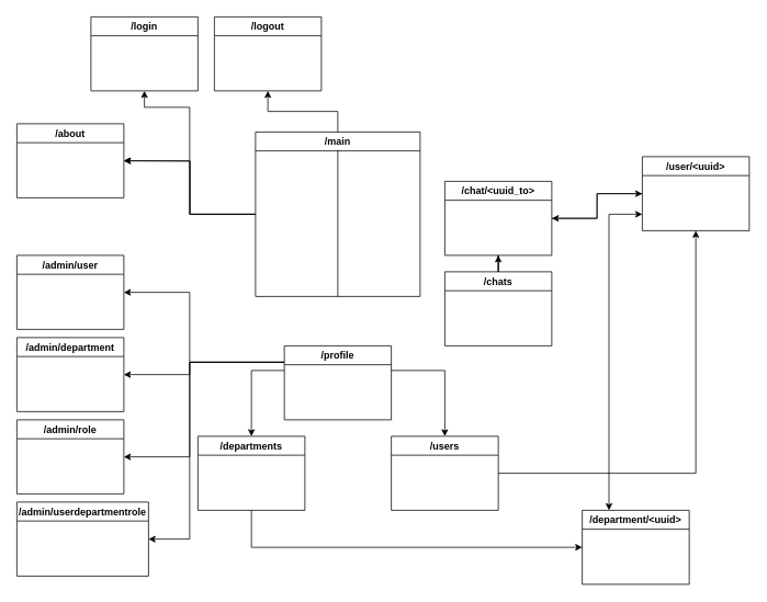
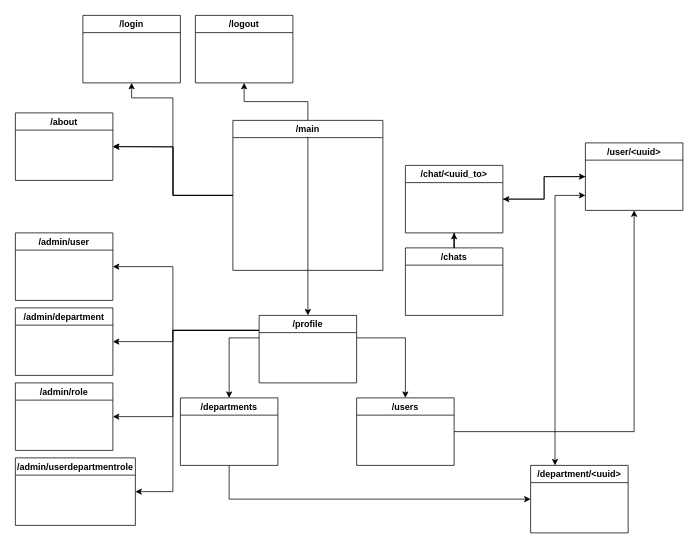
  <mxCell id="0" />
  <mxCell id="1" parent="0" />
  <mxCell id="2" style="edgeStyle=orthogonalEdgeStyle;rounded=0;orthogonalLoop=1;jettySize=auto;html=1;entryX=0.5;entryY=1;entryDx=0;entryDy=0;" edge="1" parent="1" source="7" target="9"><mxGeometry relative="1" as="geometry"><Array as="points"><mxPoint x="230" y="260" /><mxPoint x="230" y="130" /><mxPoint x="175" y="130" /></Array></mxGeometry></mxCell>
  <mxCell id="3" style="edgeStyle=orthogonalEdgeStyle;rounded=0;orthogonalLoop=1;jettySize=auto;html=1;entryX=0.5;entryY=1;entryDx=0;entryDy=0;" edge="1" parent="1" source="7" target="10"><mxGeometry relative="1" as="geometry" /></mxCell>
  <mxCell id="4" style="edgeStyle=orthogonalEdgeStyle;rounded=0;orthogonalLoop=1;jettySize=auto;html=1;" edge="1" parent="1" source="7"><mxGeometry relative="1" as="geometry"><mxPoint x="150" y="195" as="targetPoint" /></mxGeometry></mxCell>
+ <mxCell id="5" style="edgeStyle=orthogonalEdgeStyle;rounded=0;orthogonalLoop=1;jettySize=auto;html=1;entryX=0.5;entryY=0;entryDx=0;entryDy=0;" edge="1" parent="1" source="7" target="18"><mxGeometry relative="1" as="geometry" /></mxCell>
  <mxCell id="6" style="edgeStyle=orthogonalEdgeStyle;rounded=0;orthogonalLoop=1;jettySize=auto;html=1;" edge="1" parent="1" source="7" target="11"><mxGeometry relative="1" as="geometry" /></mxCell>
  <mxCell id="7" value="/main" style="swimlane;gradientColor=none;sketch=0;" vertex="1" parent="1"><mxGeometry x="310" y="160" width="200" height="200" as="geometry" /></mxCell>
  <mxCell id="8" value="" style="endArrow=none;html=1;entryX=0.5;entryY=1;entryDx=0;entryDy=0;" edge="1" parent="1" target="7"><mxGeometry width="50" height="50" relative="1" as="geometry"><mxPoint x="410" y="182" as="sourcePoint" /><mxPoint x="450" y="230" as="targetPoint" /></mxGeometry></mxCell>
  <mxCell id="9" value="/login" style="swimlane;gradientColor=none;sketch=0;" vertex="1" parent="1"><mxGeometry x="110" y="20" width="130" height="90" as="geometry" /></mxCell>
  <mxCell id="10" value="/logout" style="swimlane;gradientColor=none;sketch=0;" vertex="1" parent="1"><mxGeometry x="260" y="20" width="130" height="90" as="geometry" /></mxCell>
  <mxCell id="11" value="/about" style="swimlane;gradientColor=none;sketch=0;" vertex="1" parent="1"><mxGeometry x="20" y="150" width="130" height="90" as="geometry" /></mxCell>
  <mxCell id="12" style="edgeStyle=orthogonalEdgeStyle;rounded=0;orthogonalLoop=1;jettySize=auto;html=1;entryX=0.5;entryY=0;entryDx=0;entryDy=0;" edge="1" parent="1" source="18" target="27"><mxGeometry relative="1" as="geometry"><Array as="points"><mxPoint x="540" y="450" /></Array></mxGeometry></mxCell>
  <mxCell id="13" style="edgeStyle=orthogonalEdgeStyle;rounded=0;orthogonalLoop=1;jettySize=auto;html=1;entryX=0.5;entryY=0;entryDx=0;entryDy=0;" edge="1" parent="1" source="18" target="29"><mxGeometry relative="1" as="geometry"><Array as="points"><mxPoint x="305" y="450" /></Array></mxGeometry></mxCell>
  <mxCell id="14" style="edgeStyle=orthogonalEdgeStyle;rounded=0;orthogonalLoop=1;jettySize=auto;html=1;entryX=1;entryY=0.5;entryDx=0;entryDy=0;" edge="1" parent="1" source="18" target="31"><mxGeometry relative="1" as="geometry"><Array as="points"><mxPoint x="230" y="440" /><mxPoint x="230" y="355" /></Array></mxGeometry></mxCell>
  <mxCell id="15" style="edgeStyle=orthogonalEdgeStyle;rounded=0;orthogonalLoop=1;jettySize=auto;html=1;entryX=1;entryY=0.5;entryDx=0;entryDy=0;" edge="1" parent="1" source="18" target="32"><mxGeometry relative="1" as="geometry"><Array as="points"><mxPoint x="230" y="440" /><mxPoint x="230" y="455" /></Array></mxGeometry></mxCell>
  <mxCell id="16" style="edgeStyle=orthogonalEdgeStyle;rounded=0;orthogonalLoop=1;jettySize=auto;html=1;entryX=1;entryY=0.5;entryDx=0;entryDy=0;" edge="1" parent="1" source="18" target="33"><mxGeometry relative="1" as="geometry"><Array as="points"><mxPoint x="230" y="440" /><mxPoint x="230" y="555" /></Array></mxGeometry></mxCell>
  <mxCell id="17" style="edgeStyle=orthogonalEdgeStyle;rounded=0;orthogonalLoop=1;jettySize=auto;html=1;entryX=1;entryY=0.5;entryDx=0;entryDy=0;" edge="1" parent="1" source="18" target="34"><mxGeometry relative="1" as="geometry"><Array as="points"><mxPoint x="230" y="440" /><mxPoint x="230" y="655" /></Array></mxGeometry></mxCell>
  <mxCell id="18" value="/profile" style="swimlane;gradientColor=none;sketch=0;startSize=23;" vertex="1" parent="1"><mxGeometry x="345" y="420" width="130" height="90" as="geometry" /></mxCell>
  <mxCell id="19" style="edgeStyle=orthogonalEdgeStyle;rounded=0;orthogonalLoop=1;jettySize=auto;html=1;entryX=0.5;entryY=1;entryDx=0;entryDy=0;" edge="1" parent="1" source="20" target="22"><mxGeometry relative="1" as="geometry" /></mxCell>
  <mxCell id="20" value="/chats" style="swimlane;gradientColor=none;sketch=0;startSize=23;" vertex="1" parent="1"><mxGeometry x="540" y="330" width="130" height="90" as="geometry" /></mxCell>
  <mxCell id="21" style="edgeStyle=orthogonalEdgeStyle;rounded=0;orthogonalLoop=1;jettySize=auto;html=1;entryX=0;entryY=0.5;entryDx=0;entryDy=0;" edge="1" parent="1" source="22" target="25"><mxGeometry relative="1" as="geometry" /></mxCell>
  <mxCell id="22" value="/chat/&lt;uuid_to&gt;" style="swimlane;gradientColor=none;sketch=0;startSize=23;" vertex="1" parent="1"><mxGeometry x="540" y="220" width="130" height="90" as="geometry" /></mxCell>
  <mxCell id="23" style="edgeStyle=orthogonalEdgeStyle;rounded=0;orthogonalLoop=1;jettySize=auto;html=1;entryX=1;entryY=0.5;entryDx=0;entryDy=0;" edge="1" parent="1" source="25" target="22"><mxGeometry relative="1" as="geometry" /></mxCell>
  <mxCell id="24" style="edgeStyle=orthogonalEdgeStyle;rounded=0;orthogonalLoop=1;jettySize=auto;html=1;entryX=0.25;entryY=0;entryDx=0;entryDy=0;startArrow=classic;startFill=1;" edge="1" parent="1" source="25" target="30"><mxGeometry relative="1" as="geometry"><mxPoint x="772" y="600" as="targetPoint" /><Array as="points"><mxPoint x="740" y="260" /></Array></mxGeometry></mxCell>
  <mxCell id="25" value="/user/&lt;uuid&gt;" style="swimlane;gradientColor=none;sketch=0;startSize=23;" vertex="1" parent="1"><mxGeometry x="780" y="190" width="130" height="90" as="geometry" /></mxCell>
  <mxCell id="26" style="edgeStyle=orthogonalEdgeStyle;rounded=0;orthogonalLoop=1;jettySize=auto;html=1;entryX=0.5;entryY=1;entryDx=0;entryDy=0;" edge="1" parent="1" source="27" target="25"><mxGeometry relative="1" as="geometry" /></mxCell>
  <mxCell id="27" value="/users" style="swimlane;gradientColor=none;sketch=0;startSize=23;" vertex="1" parent="1"><mxGeometry x="475" y="530" width="130" height="90" as="geometry" /></mxCell>
  <mxCell id="28" style="edgeStyle=orthogonalEdgeStyle;rounded=0;orthogonalLoop=1;jettySize=auto;html=1;entryX=0;entryY=0.5;entryDx=0;entryDy=0;" edge="1" parent="1" source="29" target="30"><mxGeometry relative="1" as="geometry"><Array as="points"><mxPoint x="305" y="665" /></Array></mxGeometry></mxCell>
  <mxCell id="29" value="/departments" style="swimlane;gradientColor=none;sketch=0;startSize=23;" vertex="1" parent="1"><mxGeometry x="240" y="530" width="130" height="90" as="geometry" /></mxCell>
  <mxCell id="30" value="/department/&lt;uuid&gt;" style="swimlane;gradientColor=none;sketch=0;startSize=23;" vertex="1" parent="1"><mxGeometry x="707" y="620" width="130" height="90" as="geometry" /></mxCell>
  <mxCell id="31" value="/admin/user" style="swimlane;gradientColor=none;sketch=0;" vertex="1" parent="1"><mxGeometry x="20" y="310" width="130" height="90" as="geometry" /></mxCell>
  <mxCell id="32" value="/admin/department" style="swimlane;gradientColor=none;sketch=0;" vertex="1" parent="1"><mxGeometry x="20" y="410" width="130" height="90" as="geometry" /></mxCell>
  <mxCell id="33" value="/admin/role" style="swimlane;gradientColor=none;sketch=0;" vertex="1" parent="1"><mxGeometry x="20" y="510" width="130" height="90" as="geometry" /></mxCell>
  <mxCell id="34" value="/admin/userdepartmentrole" style="swimlane;gradientColor=none;sketch=0;" vertex="1" parent="1"><mxGeometry x="20" y="610" width="160" height="90" as="geometry" /></mxCell>
